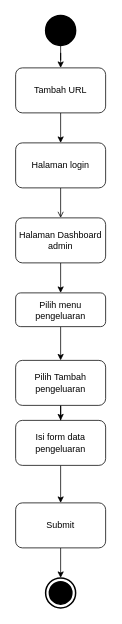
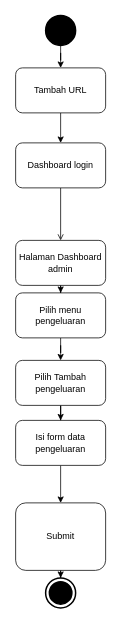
  <mxCell id="0" />
  <mxCell id="1" parent="0" />
  <mxCell id="2" value="" style="edgeStyle=orthogonalEdgeStyle;rounded=0;orthogonalLoop=1;jettySize=auto;html=1;" edge="1" parent="1" source="3" target="5"><mxGeometry relative="1" as="geometry" /></mxCell>
  <mxCell id="3" value="" style="shape=ellipse;html=1;fillColor=#000000;strokeWidth=2;verticalLabelPosition=bottom;verticalAlignment=top;perimeter=ellipsePerimeter;" vertex="1" parent="1"><mxGeometry x="60" y="20" width="40" height="40" as="geometry" /></mxCell>
  <mxCell id="4" value="" style="edgeStyle=orthogonalEdgeStyle;rounded=0;orthogonalLoop=1;jettySize=auto;html=1;" edge="1" parent="1" source="5" target="7"><mxGeometry relative="1" as="geometry" /></mxCell>
  <mxCell id="5" value="Tambah URL " style="shape=rect;html=1;rounded=1;whiteSpace=wrap;align=center;" vertex="1" parent="1"><mxGeometry x="20" y="90" width="120" height="60" as="geometry" /></mxCell>
  <mxCell id="6" value="" style="edgeStyle=orthogonalEdgeStyle;rounded=0;orthogonalLoop=1;jettySize=auto;html=1;endArrow=open;" edge="1" parent="1" source="7" target="9"><mxGeometry relative="1" as="geometry" /></mxCell>
- <mxCell id="7" value="Halaman login" style="shape=rect;html=1;rounded=1;whiteSpace=wrap;align=center;" vertex="1" parent="1"><mxGeometry x="20" y="190" width="120" height="60" as="geometry" /></mxCell>
+ <mxCell id="7" value="Dashboard login" style="shape=rect;html=1;rounded=1;whiteSpace=wrap;align=center;" vertex="1" parent="1"><mxGeometry x="20" y="190" width="120" height="60" as="geometry" /></mxCell>
  <mxCell id="8" value="" style="edgeStyle=orthogonalEdgeStyle;rounded=0;orthogonalLoop=1;jettySize=auto;html=1;" edge="1" parent="1" source="9" target="11"><mxGeometry relative="1" as="geometry" /></mxCell>
- <mxCell id="9" value="Halaman Dashboard admin" style="shape=rect;html=1;rounded=1;whiteSpace=wrap;align=center;" vertex="1" parent="1"><mxGeometry x="20" y="290" width="120" height="60" as="geometry" /></mxCell>
+ <mxCell id="9" value="Halaman Dashboard admin" style="shape=rect;html=1;rounded=1;whiteSpace=wrap;align=center;" vertex="1" parent="1"><mxGeometry x="20" y="320" width="120" height="60" as="geometry" /></mxCell>
  <mxCell id="10" value="" style="edgeStyle=orthogonalEdgeStyle;rounded=0;orthogonalLoop=1;jettySize=auto;html=1;" edge="1" parent="1" source="11" target="13"><mxGeometry relative="1" as="geometry" /></mxCell>
- <mxCell id="11" value="Pilih menu pengeluaran" style="shape=rect;html=1;rounded=1;whiteSpace=wrap;align=center;" vertex="1" parent="1"><mxGeometry x="20" y="390" width="120" height="45" as="geometry" /></mxCell>
+ <mxCell id="11" value="Pilih menu pengeluaran" style="shape=rect;html=1;rounded=1;whiteSpace=wrap;align=center;" vertex="1" parent="1"><mxGeometry x="20" y="390" width="120" height="60" as="geometry" /></mxCell>
  <mxCell id="12" value="" style="edgeStyle=orthogonalEdgeStyle;rounded=0;orthogonalLoop=1;jettySize=auto;html=1;" edge="1" parent="1" source="13" target="18"><mxGeometry relative="1" as="geometry" /></mxCell>
  <mxCell id="13" value="Pilih Tambah pengeluaran" style="shape=rect;html=1;rounded=1;whiteSpace=wrap;align=center;" vertex="1" parent="1"><mxGeometry x="20" y="480" width="120" height="60" as="geometry" /></mxCell>
  <mxCell id="14" value="" style="edgeStyle=orthogonalEdgeStyle;rounded=0;orthogonalLoop=1;jettySize=auto;html=1;" edge="1" parent="1" source="15" target="16"><mxGeometry relative="1" as="geometry" /></mxCell>
- <mxCell id="15" value="Submit" style="shape=rect;html=1;rounded=1;whiteSpace=wrap;align=center;" vertex="1" parent="1"><mxGeometry x="20" y="670" width="120" height="60" as="geometry" /></mxCell>
+ <mxCell id="15" value="Submit" style="shape=rect;html=1;rounded=1;whiteSpace=wrap;align=center;" vertex="1" parent="1"><mxGeometry x="20" y="670" width="120" height="90" as="geometry" /></mxCell>
  <mxCell id="16" value="" style="html=1;shape=mxgraph.sysml.actFinal;strokeWidth=2;verticalLabelPosition=bottom;verticalAlignment=top;" vertex="1" parent="1"><mxGeometry x="60" y="770" width="40" height="40" as="geometry" /></mxCell>
  <mxCell id="17" value="" style="edgeStyle=orthogonalEdgeStyle;rounded=0;orthogonalLoop=1;jettySize=auto;html=1;" edge="1" parent="1" source="18" target="15"><mxGeometry relative="1" as="geometry" /></mxCell>
  <mxCell id="18" value="Isi form data pengeluaran" style="shape=rect;html=1;rounded=1;whiteSpace=wrap;align=center;" vertex="1" parent="1"><mxGeometry x="20" y="560" width="120" height="60" as="geometry" /></mxCell>
